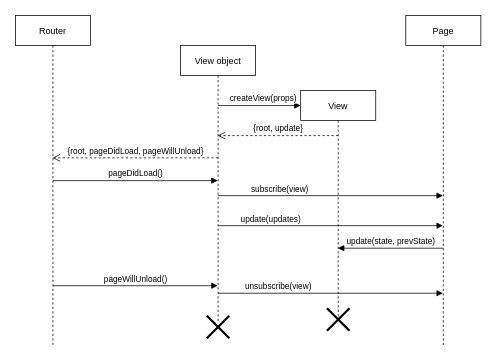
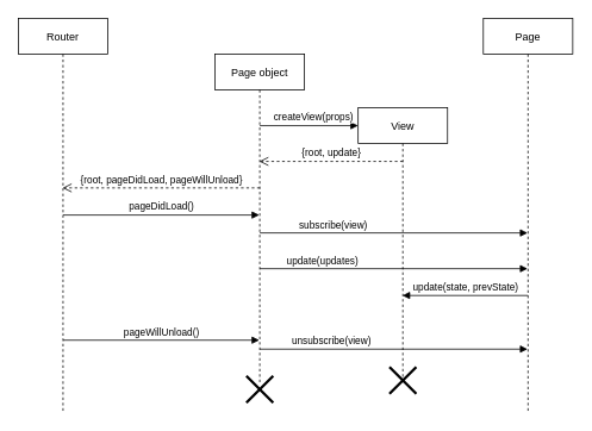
  <mxCell id="0" />
  <mxCell id="1" parent="0" />
  <mxCell id="2" value="Router" style="shape=umlLifeline;perimeter=lifelinePerimeter;container=1;collapsible=0;recursiveResize=0;rounded=0;shadow=0;strokeWidth=1;" parent="1" vertex="1"><mxGeometry x="20" y="20" width="100" height="440" as="geometry" /></mxCell>
  <mxCell id="3" value="pageDidLoad()" style="html=1;verticalAlign=bottom;endArrow=block;rounded=0;" edge="1" parent="2" target="5"><mxGeometry width="80" relative="1" as="geometry"><mxPoint x="50" y="220" as="sourcePoint" /><mxPoint x="130" y="220" as="targetPoint" /></mxGeometry></mxCell>
  <mxCell id="4" value="pageWillUnload()" style="html=1;verticalAlign=bottom;endArrow=block;rounded=0;" edge="1" parent="2" target="5"><mxGeometry width="80" relative="1" as="geometry"><mxPoint x="50" y="360" as="sourcePoint" /><mxPoint x="130" y="360" as="targetPoint" /></mxGeometry></mxCell>
- <mxCell id="5" value="View object" style="shape=umlLifeline;perimeter=lifelinePerimeter;container=1;collapsible=0;recursiveResize=0;rounded=0;shadow=0;strokeWidth=1;" parent="1" vertex="1"><mxGeometry x="240" y="60" width="100" height="370" as="geometry" /></mxCell>
+ <mxCell id="5" value="Page object" style="shape=umlLifeline;perimeter=lifelinePerimeter;container=1;collapsible=0;recursiveResize=0;rounded=0;shadow=0;strokeWidth=1;" parent="1" vertex="1"><mxGeometry x="240" y="60" width="100" height="370" as="geometry" /></mxCell>
  <mxCell id="6" value="createView(props)" style="html=1;verticalAlign=bottom;endArrow=block;rounded=0;" edge="1" parent="5"><mxGeometry x="0.091" width="80" relative="1" as="geometry"><mxPoint x="50" y="80" as="sourcePoint" /><mxPoint x="160" y="80" as="targetPoint" /><mxPoint as="offset" /></mxGeometry></mxCell>
  <mxCell id="7" value="subscribe(view)" style="html=1;verticalAlign=bottom;endArrow=block;rounded=0;" edge="1" parent="5" target="14"><mxGeometry x="-0.454" width="80" relative="1" as="geometry"><mxPoint x="50" y="200" as="sourcePoint" /><mxPoint x="130" y="200" as="targetPoint" /><mxPoint as="offset" /></mxGeometry></mxCell>
  <mxCell id="8" value="update(updates)" style="html=1;verticalAlign=bottom;endArrow=block;rounded=0;" edge="1" parent="5" target="14"><mxGeometry x="-0.533" width="80" relative="1" as="geometry"><mxPoint x="50" y="240" as="sourcePoint" /><mxPoint x="130" y="240" as="targetPoint" /><mxPoint as="offset" /></mxGeometry></mxCell>
  <mxCell id="9" value="unsubscribe(view)" style="html=1;verticalAlign=bottom;endArrow=block;rounded=0;" edge="1" parent="5" target="14"><mxGeometry x="-0.466" width="80" relative="1" as="geometry"><mxPoint x="50" y="330" as="sourcePoint" /><mxPoint x="130" y="330" as="targetPoint" /><mxPoint as="offset" /></mxGeometry></mxCell>
  <mxCell id="10" value="View" style="shape=umlLifeline;perimeter=lifelinePerimeter;container=1;collapsible=0;recursiveResize=0;rounded=0;shadow=0;strokeWidth=1;" vertex="1" parent="1"><mxGeometry x="400" y="120" width="100" height="310" as="geometry" /></mxCell>
  <mxCell id="11" value="" style="shape=umlDestroy;whiteSpace=wrap;html=1;strokeWidth=3;" vertex="1" parent="10"><mxGeometry x="35" y="290" width="30" height="30" as="geometry" /></mxCell>
  <mxCell id="12" value="{root, update}" style="html=1;verticalAlign=bottom;endArrow=open;dashed=1;endSize=8;rounded=0;" edge="1" parent="1" target="5"><mxGeometry relative="1" as="geometry"><mxPoint x="450" y="180" as="sourcePoint" /><mxPoint x="370" y="180" as="targetPoint" /></mxGeometry></mxCell>
  <mxCell id="13" value="{root, pageDidLoad, pageWillUnload}" style="html=1;verticalAlign=bottom;endArrow=open;dashed=1;endSize=8;rounded=0;" edge="1" parent="1" target="2"><mxGeometry relative="1" as="geometry"><mxPoint x="290" y="209.66" as="sourcePoint" /><mxPoint x="130" y="210" as="targetPoint" /></mxGeometry></mxCell>
  <mxCell id="14" value="Page" style="shape=umlLifeline;perimeter=lifelinePerimeter;container=1;collapsible=0;recursiveResize=0;rounded=0;shadow=0;strokeWidth=1;" vertex="1" parent="1"><mxGeometry x="540" y="20" width="100" height="440" as="geometry" /></mxCell>
  <mxCell id="15" value="update(state, prevState)" style="html=1;verticalAlign=bottom;endArrow=block;rounded=0;" edge="1" parent="14" target="10"><mxGeometry width="80" relative="1" as="geometry"><mxPoint x="50" y="310" as="sourcePoint" /><mxPoint x="-30" y="310" as="targetPoint" /></mxGeometry></mxCell>
  <mxCell id="16" value="" style="shape=umlDestroy;whiteSpace=wrap;html=1;strokeWidth=3;" vertex="1" parent="1"><mxGeometry x="275" y="420" width="30" height="30" as="geometry" /></mxCell>
